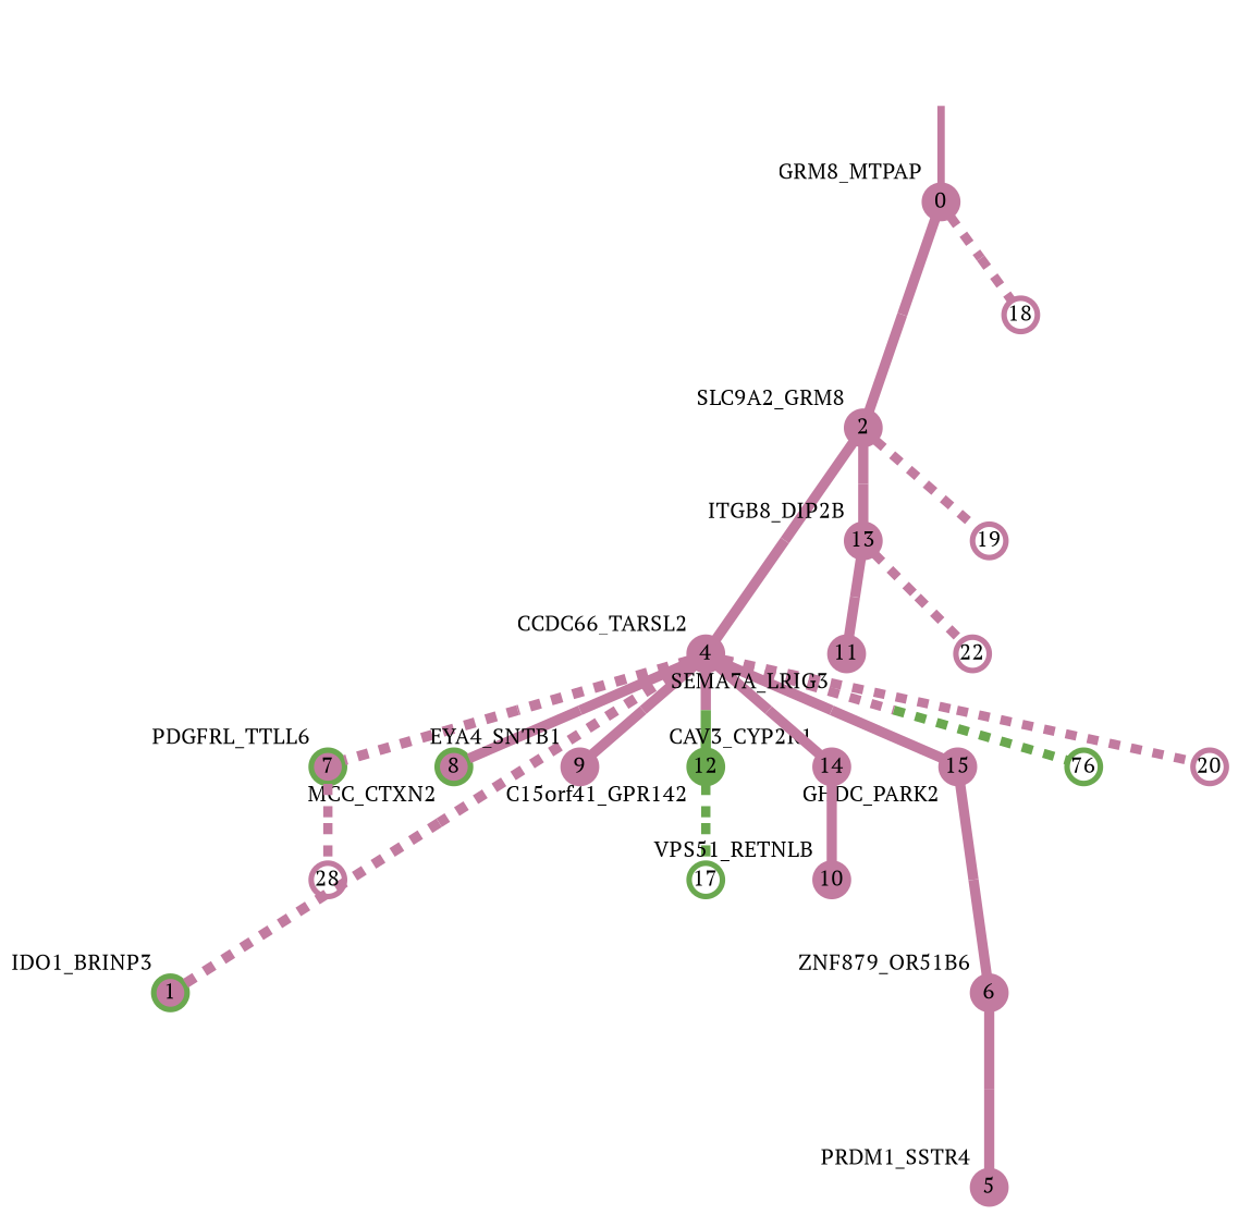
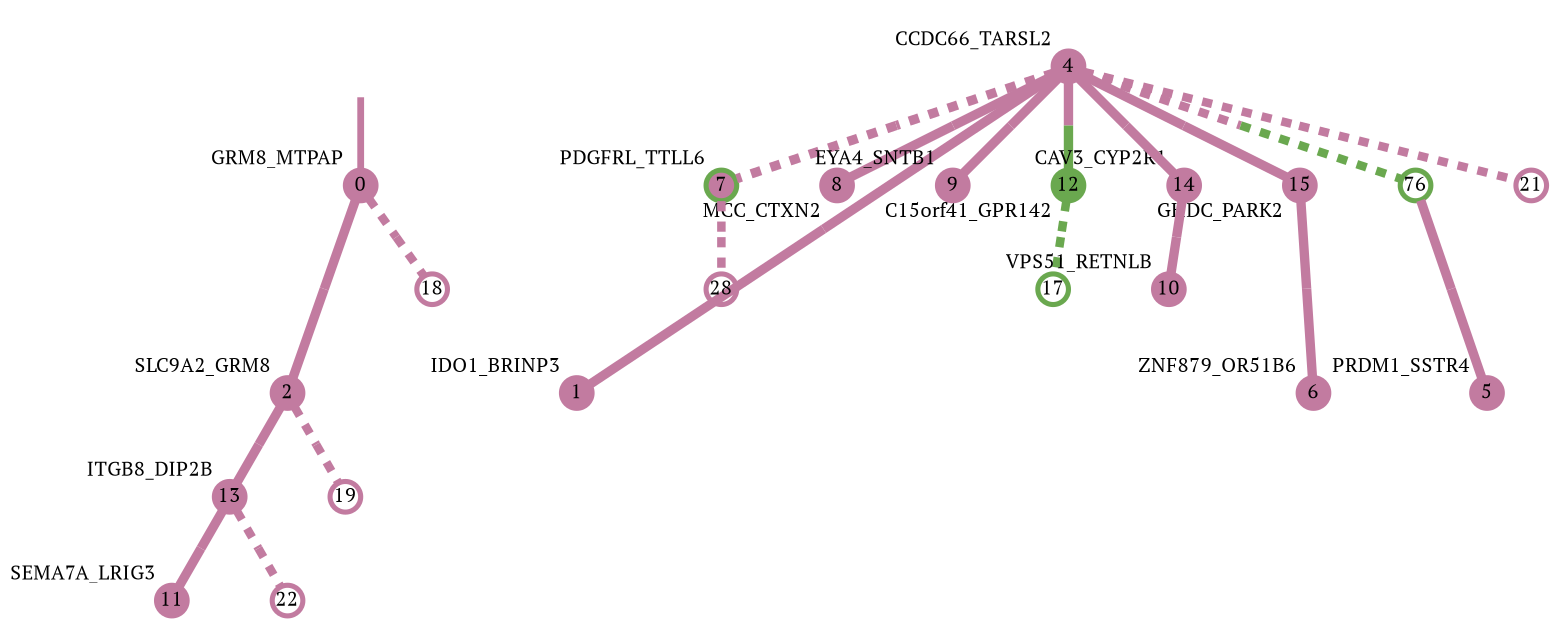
  strict digraph {
    fontname="PT Serif"
    forcelabels=true
    nodesep=0.7
    rankdir=TB
    ranksep=0.6
    splines=false
    node [color="#c27ba0ff" fillcolor="#c27ba0ff" fixedsize=true fontname="PT Serif" fontsize="12pt" penwidth=3 shape=circle style=filled]
    edge [arrowsize=0 color="#c27ba0ff;0.5:#c27ba0ff" fontname="PT Serif" minlen=1.263157844543457 penwidth=5.5 style=solid]
    0 [height=0.25 xlabel=GRM8_MTPAP]
    2 [height=0.25 xlabel=SLC9A2_GRM8]
    18 [height=0.25 style=solid]
    4 [height=0.25 xlabel=CCDC66_TARSL2]
    13 [height=0.25 xlabel=ITGB8_DIP2B]
    19 [height=0.25 style=solid]
-   1 [color="#6aa84fff" height=0.25 xlabel=IDO1_BRINP3]
+   1 [height=0.25 xlabel=IDO1_BRINP3]
    7 [color="#6aa84fff" height=0.25 xlabel=PDGFRL_TTLL6]
-   8 [color="#6aa84fff" height=0.25 xlabel=MCC_CTXN2]
+   8 [height=0.25 xlabel=MCC_CTXN2]
    9 [height=0.25 xlabel=EYA4_SNTB1]
    12 [color="#6aa84fff" fillcolor="#6aa84fff" height=0.25 xlabel=C15orf41_GPR142]
    14 [height=0.25 xlabel=CAV3_CYP2R1]
    15 [height=0.25 xlabel=GHDC_PARK2]
    n14 [color="#6aa84fff" fillcolor="#6aa84fff" height=0.25 label=76 style=solid]
-   20 [height=0.25 style=solid]
+   20 [height=0.25 style=solid label=21]
    11 [height=0.25 xlabel=SEMA7A_LRIG3]
    22 [height=0.25 style=solid]
    n18 [height=0.25 label=28 style=solid]
    17 [color="#6aa84fff" fillcolor="#6aa84fff" height=0.25 style=solid]
    10 [height=0.25 xlabel=VPS51_RETNLB]
    6 [height=0.25 xlabel=ZNF879_OR51B6]
    5 [height=0.25 xlabel=PRDM1_SSTR4]
    normal [style=invis xlabel=GRM8_MTPAP color="" fillcolor="" fixedsize="" fontsize="" shape=""]
    0 -> 2 [minlen=2.263157844543457]
    0 -> 18 [penwidth=5 style=dashed]
-   2 -> 4 [minlen=2.1578948497772217]
    2 -> 13 [minlen=1.736842155456543]
    2 -> 19 [penwidth=5 style=dashed]
-   4 -> 1 [minlen=3.0 style=dashed]
+   4 -> 1 [minlen=3.0]
    4 -> 7 [minlen=1.8421052694320679 style=dashed]
    4 -> 8 [minlen=1.8421052694320679]
    4 -> 9 [minlen=1.8421052694320679]
    4 -> 12 [color="#c27ba0ff;0.5:#6aa84fff" minlen=1.736842155456543]
    4 -> 14 [minlen=1.6315789222717285]
    4 -> 15 [minlen=1.5263158082962036]
    4 -> n14 [color="#c27ba0ff;0.5:#6aa84fff" penwidth=5 style=dashed]
    4 -> 20 [penwidth=5 style=dashed]
    13 -> 11 [minlen=1.8421052694320679]
    13 -> 22 [penwidth=5 style=dashed]
    7 -> n18 [penwidth=5 style=dashed]
    12 -> 17 [color="#6aa84fff;0.5:#6aa84fff" penwidth=5 style=dashed]
    14 -> 10 [minlen=1.8421052694320679]
    15 -> 6 [minlen=2.0526316165924072]
-   6 -> 5 [minlen=2.0526316165924072]
+   n14 -> 5 [minlen=2.0526316165924072]
    normal -> 0 [color="#c27ba0ff" penwidth=4 minlen=""]
  }
